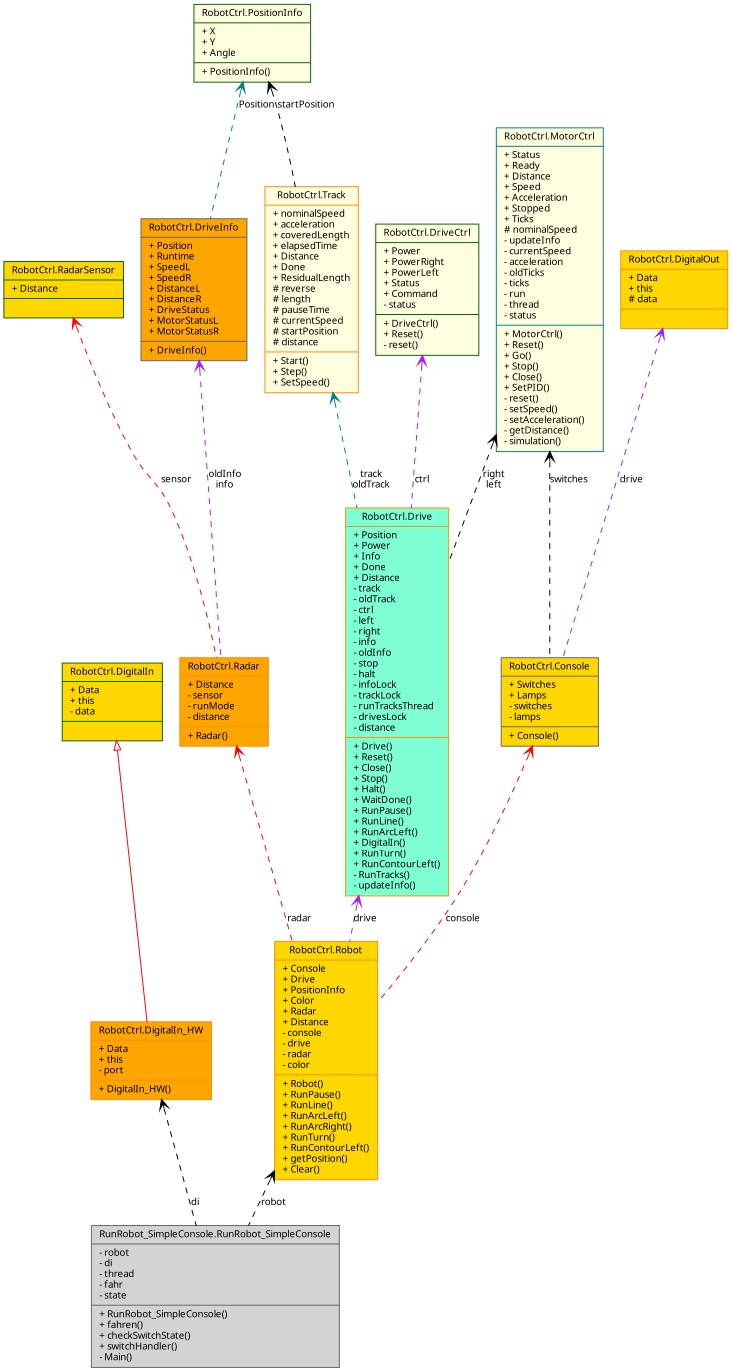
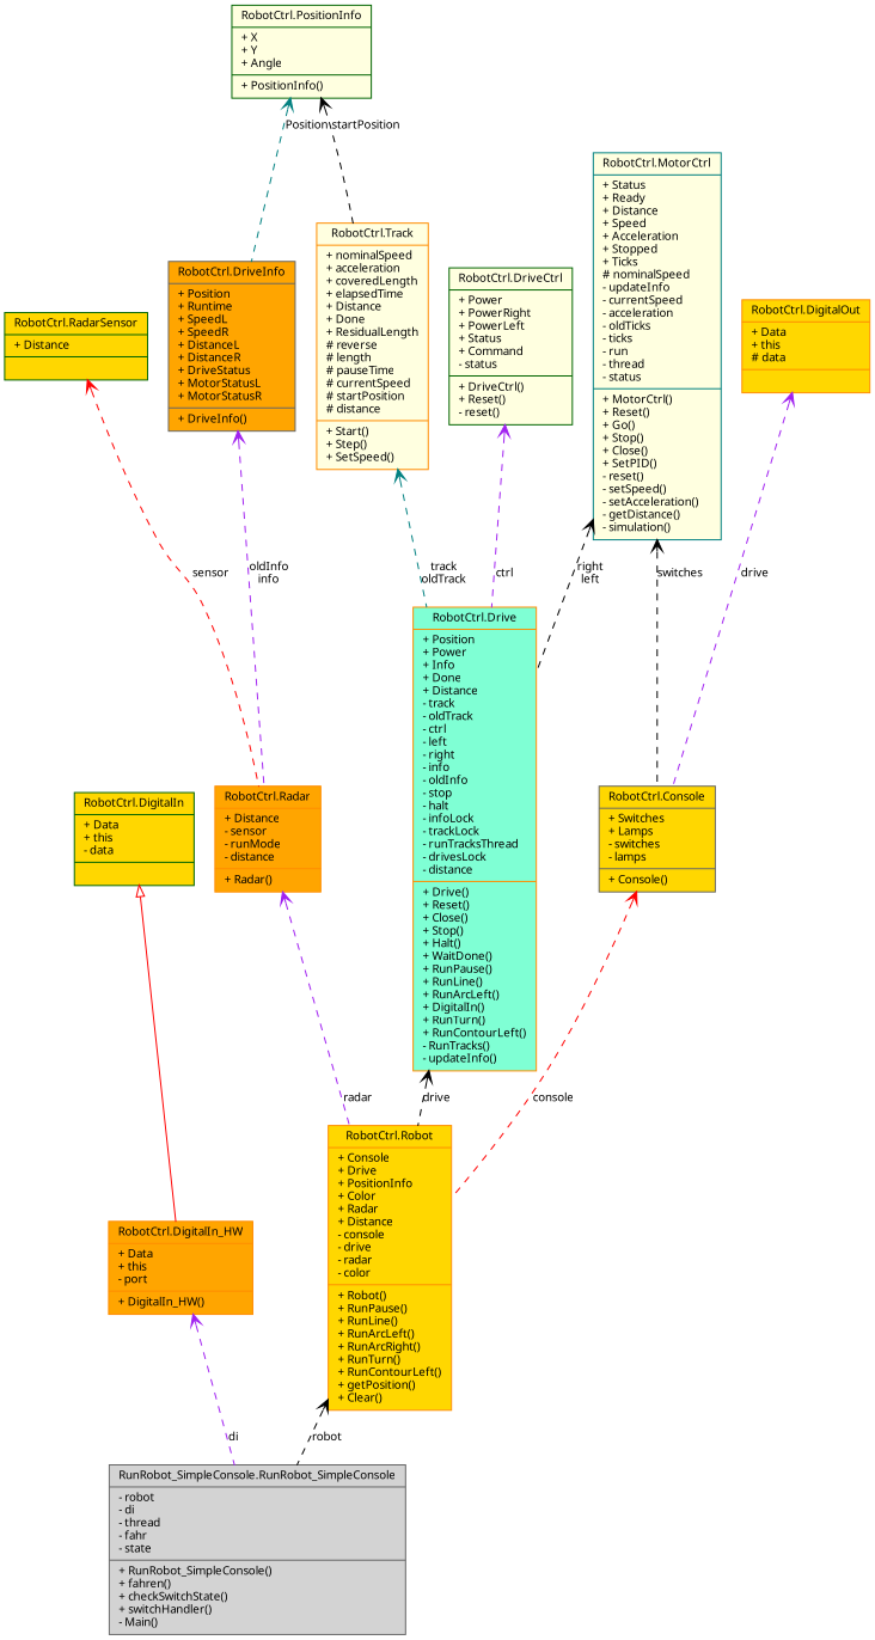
  digraph {
    fontname="Noto Sans"
    node [color=darkorange fillcolor=gold fontname="Noto Sans" fontsize=10 shape=record style=filled]
    edge [arrowtail=open color=purple dir=back fontname="Noto Sans" fontsize=10 labelfontname=FreeSans labelfontsize=10 style=dashed]
    n1 [color=gray40 fillcolor=lightgrey fontcolor=black height=0.2 label="{RunRobot_SimpleConsole.RunRobot_SimpleConsole\n|- robot\l- di\l- thread\l- fahr\l- state\l|+ RunRobot_SimpleConsole()\l+ fahren()\l+ checkSwitchState()\l+ switchHandler()\l- Main()\l}" width=0.4]
    n2 [fillcolor=orange height=0.2 label="{RobotCtrl.DigitalIn_HW\n|+ Data\l+ this\l- port\l|+ DigitalIn_HW()\l}" width=0.4]
    n3 [color=darkgreen height=0.2 label="{RobotCtrl.DigitalIn\n|+ Data\l+ this\l- data\l|}" width=0.4]
    n4 [color=gray40 height=0.2 label="{RobotCtrl.Console\n|+ Switches\l+ Lamps\l- switches\l- lamps\l|+ Console()\l}" width=0.4]
    n5 [height=0.2 label="{RobotCtrl.Robot\n|+ Console\l+ Drive\l+ PositionInfo\l+ Color\l+ Radar\l+ Distance\l- console\l- drive\l- radar\l- color\l|+ Robot()\l+ RunPause()\l+ RunLine()\l+ RunArcLeft()\l+ RunArcRight()\l+ RunTurn()\l+ RunContourLeft()\l+ getPosition()\l+ Clear()\l}" width=0.4]
    n6 [fillcolor=orange height=0.2 label="{RobotCtrl.Radar\n|+ Distance\l- sensor\l- runMode\l- distance\l|+ Radar()\l}" width=0.4]
    n7 [color=darkgreen height=0.2 label="{RobotCtrl.RadarSensor\n|+ Distance\l|}" width=0.4]
    n8 [fillcolor=aquamarine height=0.2 label="{RobotCtrl.Drive\n|+ Position\l+ Power\l+ Info\l+ Done\l+ Distance\l- track\l- oldTrack\l- ctrl\l- left\l- right\l- info\l- oldInfo\l- stop\l- halt\l- infoLock\l- trackLock\l- runTracksThread\l- drivesLock\l- distance\l|+ Drive()\l+ Reset()\l+ Close()\l+ Stop()\l+ Halt()\l+ WaitDone()\l+ RunPause()\l+ RunLine()\l+ RunArcLeft()\l+ DigitalIn()\l+ RunTurn()\l+ RunContourLeft()\l- RunTracks()\l- updateInfo()\l}" width=0.4]
    n9 [color=darkgreen fillcolor=lightyellow height=0.2 label="{RobotCtrl.DriveCtrl\n|+ Power\l+ PowerRight\l+ PowerLeft\l+ Status\l+ Command\l- status\l|+ DriveCtrl()\l+ Reset()\l- reset()\l}" width=0.4]
    n10 [color=gray40 fillcolor=orange height=0.2 label="{RobotCtrl.DriveInfo\n|+ Position\l+ Runtime\l+ SpeedL\l+ SpeedR\l+ DistanceL\l+ DistanceR\l+ DriveStatus\l+ MotorStatusL\l+ MotorStatusR\l|+ DriveInfo()\l}" width=0.4]
    n11 [color=darkgreen fillcolor=lightyellow height=0.2 label="{RobotCtrl.PositionInfo\n|+ X\l+ Y\l+ Angle\l|+ PositionInfo()\l}" width=0.4]
    n12 [fillcolor=lightyellow height=0.2 label="{RobotCtrl.Track\n|+ nominalSpeed\l+ acceleration\l+ coveredLength\l+ elapsedTime\l+ Distance\l+ Done\l+ ResidualLength\l# reverse\l# length\l# pauseTime\l# currentSpeed\l# startPosition\l# distance\l|+ Start()\l+ Step()\l+ SetSpeed()\l}" width=0.4]
    n13 [color=teal fillcolor=lightyellow height=0.2 label="{RobotCtrl.MotorCtrl\n|+ Status\l+ Ready\l+ Distance\l+ Speed\l+ Acceleration\l+ Stopped\l+ Ticks\l# nominalSpeed\l- updateInfo\l- currentSpeed\l- acceleration\l- oldTicks\l- ticks\l- run\l- thread\l- status\l|+ MotorCtrl()\l+ Reset()\l+ Go()\l+ Stop()\l+ Close()\l+ SetPID()\l- reset()\l- setSpeed()\l- setAcceleration()\l- getDistance()\l- simulation()\l}" width=0.4]
    n14 [height=0.2 label="{RobotCtrl.DigitalOut\n|+ Data\l+ this\l# data\l|}" width=0.4]
-   n2 -> n1 [color=black label=di]
+   n2 -> n1 [label=di]
    n3 -> n2 [arrowtail=empty color=red style=solid]
    n4 -> n5 [color=red label=console]
    n5 -> n1 [color=black label=robot]
-   n6 -> n5 [color=red label=radar]
+   n6 -> n5 [label=radar]
    n7 -> n6 [color=red label=sensor]
-   n8 -> n5 [label=drive]
+   n8 -> n5 [color=black label=drive]
    n9 -> n8 [label=ctrl]
    n10 -> n6 [label="oldInfo\ninfo"]
    n11 -> n10 [color=teal label=Position]
    n11 -> n12 [color=black label=startPosition]
    n12 -> n8 [color=teal label="track\noldTrack"]
    n13 -> n4 [color=black label=switches]
    n13 -> n8 [color=black label="right\nleft"]
    n14 -> n4 [label=drive]
  }
